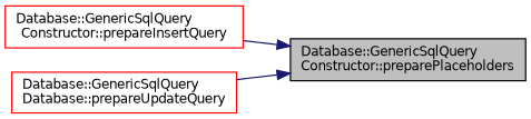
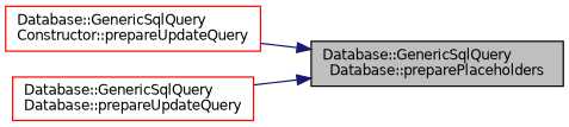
  digraph {
    rankdir=RL
    node [color=red fillcolor=white fontname=Helvetica fontsize=10 shape=record style=filled]
    edge [color=midnightblue dir=back fontname=Helvetica fontsize=10 labelfontname=Helvetica labelfontsize=10 style=solid]
-   n1 [color=black fillcolor=grey75 fontcolor=black height=0.2 label="Database::GenericSqlQuery\lConstructor::preparePlaceholders" width=0.4]
-   n2 [height=0.2 label="Database::GenericSqlQuery\lConstructor::prepareInsertQuery" width=0.4]
+   n1 [color=black fillcolor=grey75 fontcolor=black height=0.2 label="Database::GenericSqlQuery\lDatabase::preparePlaceholders" width=0.4]
+   n2 [height=0.2 label="Database::GenericSqlQuery\lConstructor::prepareUpdateQuery" width=0.4]
    n3 [height=0.2 label="Database::GenericSqlQuery\lDatabase::prepareUpdateQuery" width=0.4]
    n1 -> n2
    n1 -> n3
  }
